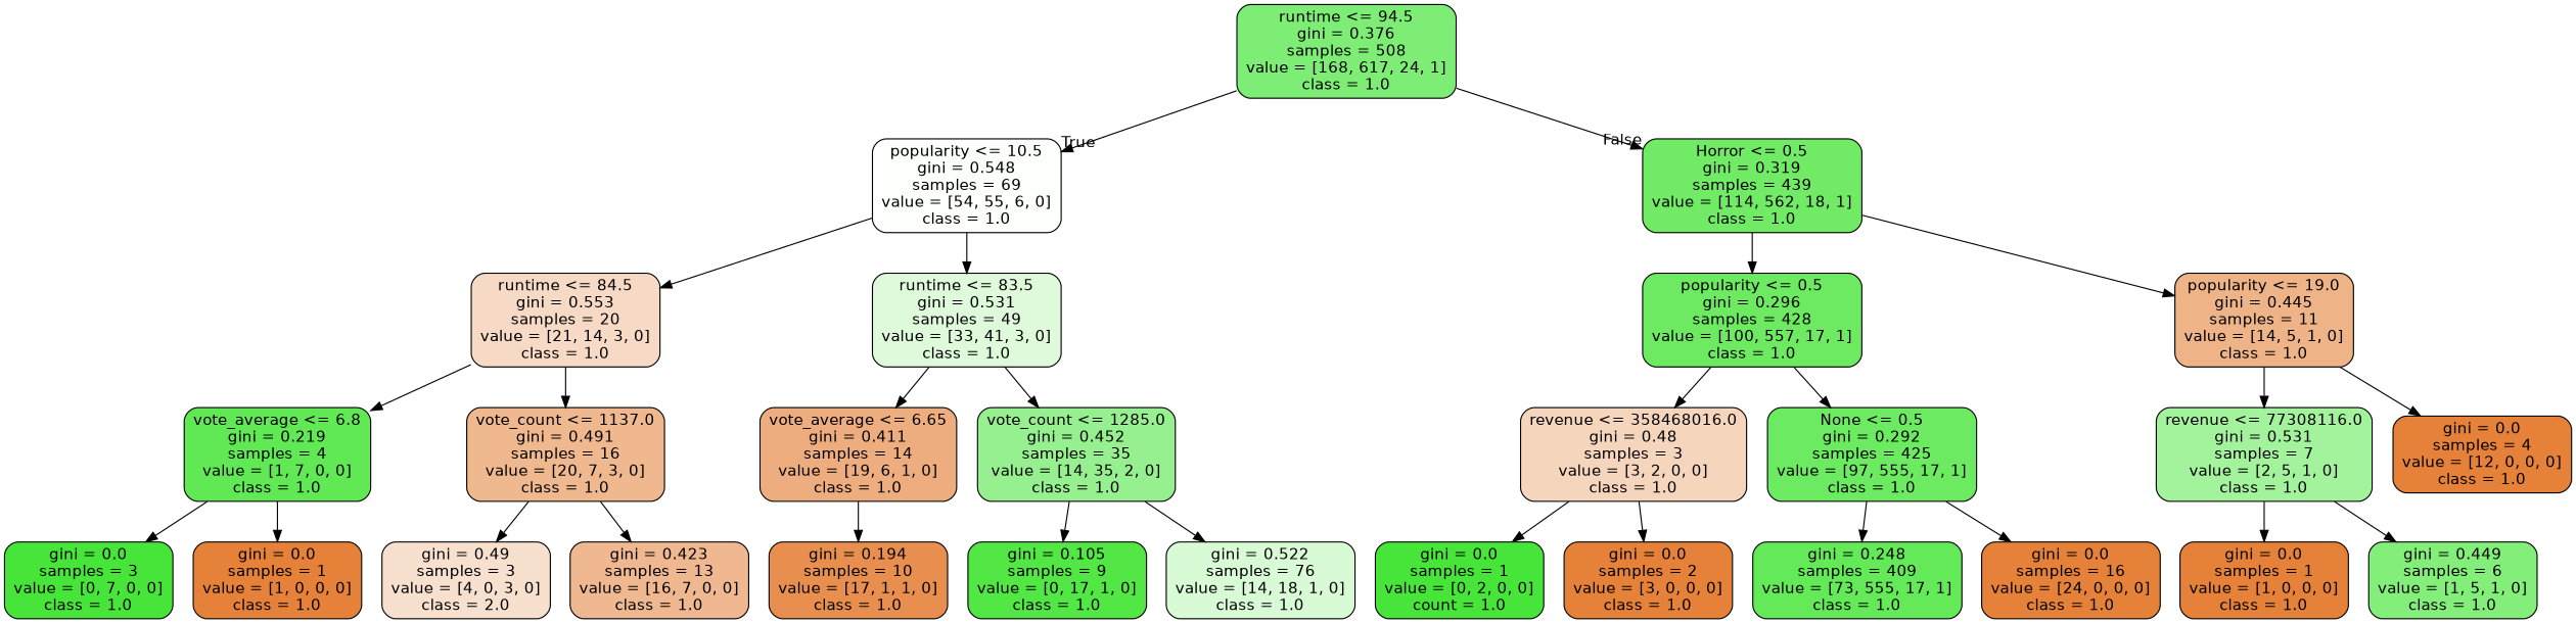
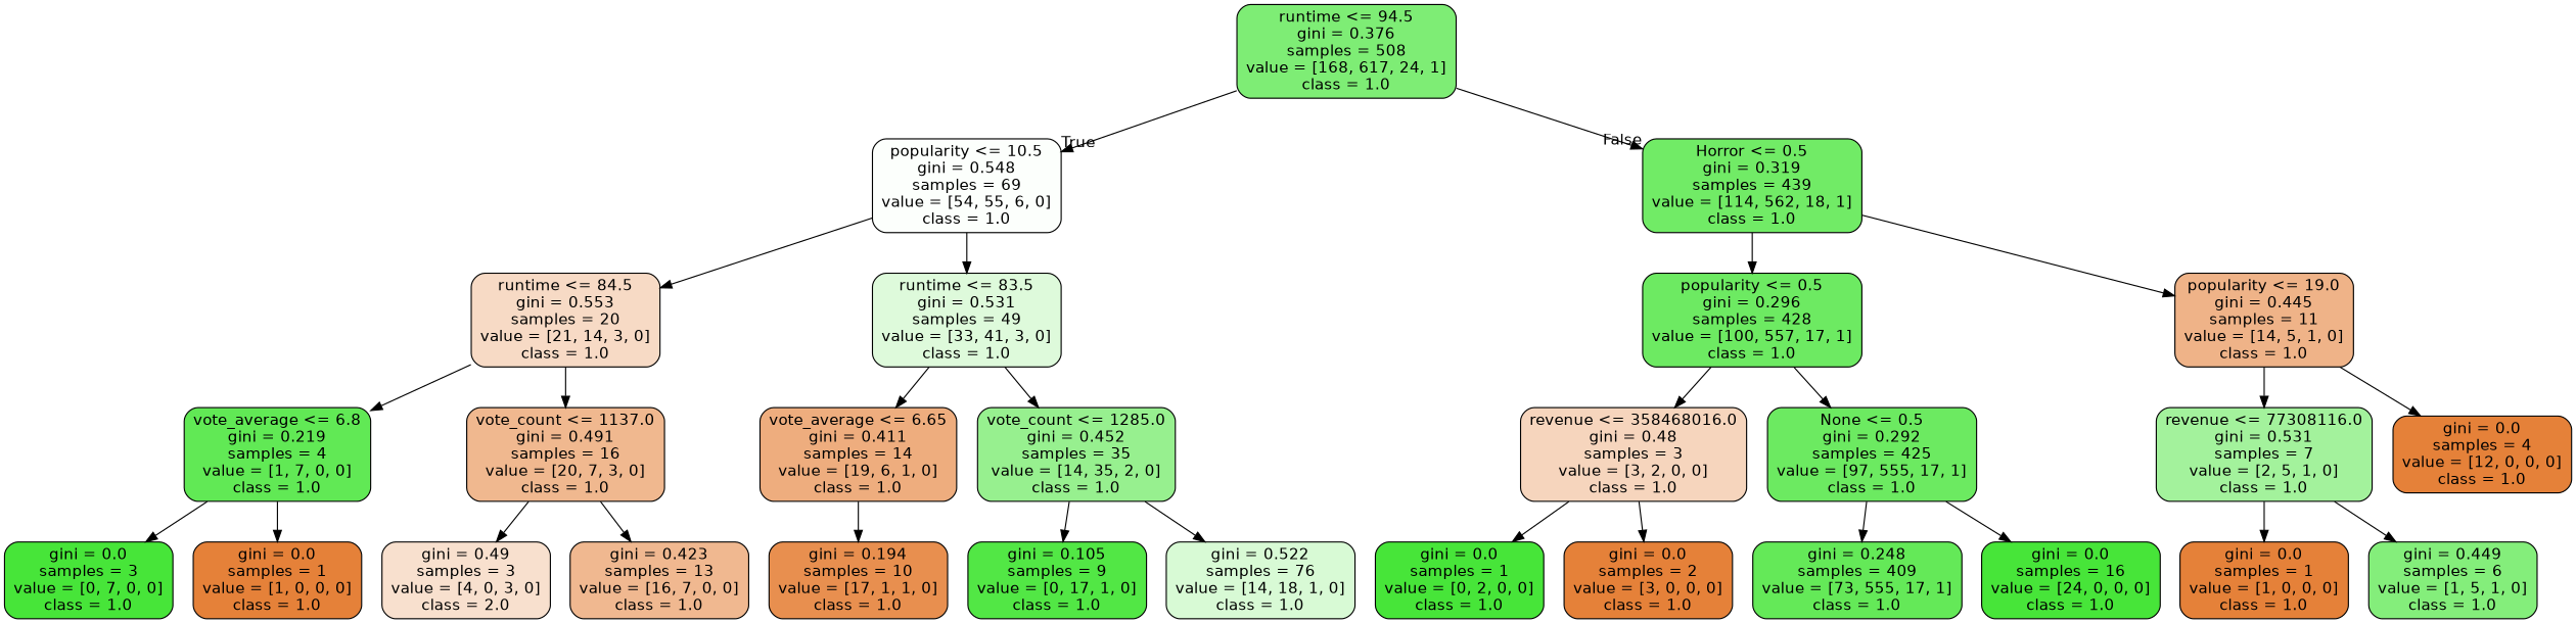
  digraph {
    node [color=black fillcolor="#e58139" fontname=helvetica shape=box style="filled, rounded"]
    edge [fontname=helvetica]
    n1 [fillcolor="#7eed75" label="runtime <= 94.5\ngini = 0.376\nsamples = 508\nvalue = [168, 617, 24, 1]\nclass = 1.0"]
    n2 [fillcolor="#fcfffc" label="popularity <= 10.5\ngini = 0.548\nsamples = 69\nvalue = [54, 55, 6, 0]\nclass = 1.0"]
    n3 [fillcolor="#71eb66" label="Horror <= 0.5\ngini = 0.319\nsamples = 439\nvalue = [114, 562, 18, 1]\nclass = 1.0"]
    n4 [fillcolor="#f7dac5" label="runtime <= 84.5\ngini = 0.553\nsamples = 20\nvalue = [21, 14, 3, 0]\nclass = 1.0"]
    n5 [fillcolor="#defadb" label="runtime <= 83.5\ngini = 0.531\nsamples = 49\nvalue = [33, 41, 3, 0]\nclass = 1.0"]
    n6 [fillcolor="#6dea62" label="popularity <= 0.5\ngini = 0.296\nsamples = 428\nvalue = [100, 557, 17, 1]\nclass = 1.0"]
    n7 [fillcolor="#efb388" label="popularity <= 19.0\ngini = 0.445\nsamples = 11\nvalue = [14, 5, 1, 0]\nclass = 1.0"]
    n8 [fillcolor="#61e955" label="vote_average <= 6.8\ngini = 0.219\nsamples = 4\nvalue = [1, 7, 0, 0]\nclass = 1.0"]
    n9 [fillcolor="#f0b88f" label="vote_count <= 1137.0\ngini = 0.491\nsamples = 16\nvalue = [20, 7, 3, 0]\nclass = 1.0"]
    n10 [fillcolor="#eead7e" label="vote_average <= 6.65\ngini = 0.411\nsamples = 14\nvalue = [19, 6, 1, 0]\nclass = 1.0"]
    n11 [fillcolor="#97f08f" label="vote_count <= 1285.0\ngini = 0.452\nsamples = 35\nvalue = [14, 35, 2, 0]\nclass = 1.0"]
    n12 [fillcolor="#47e539" label="gini = 0.0\nsamples = 3\nvalue = [0, 7, 0, 0]\nclass = 1.0"]
    n13 [label="gini = 0.0\nsamples = 1\nvalue = [1, 0, 0, 0]\nclass = 1.0"]
    n14 [fillcolor="#f8e0ce" label="gini = 0.49\nsamples = 3\nvalue = [4, 0, 3, 0]\nclass = 2.0"]
    n15 [fillcolor="#f0b890" label="gini = 0.423\nsamples = 13\nvalue = [16, 7, 0, 0]\nclass = 1.0"]
    n16 [fillcolor="#e88f4f" label="gini = 0.194\nsamples = 10\nvalue = [17, 1, 1, 0]\nclass = 1.0"]
    n17 [fillcolor="#52e745" label="gini = 0.105\nsamples = 9\nvalue = [0, 17, 1, 0]\nclass = 1.0"]
    n18 [fillcolor="#d8fad5" label="gini = 0.522\nsamples = 76\nvalue = [14, 18, 1, 0]\nclass = 1.0"]
    n19 [fillcolor="#f6d5bd" label="revenue <= 358468016.0\ngini = 0.48\nsamples = 3\nvalue = [3, 2, 0, 0]\nclass = 1.0"]
    n20 [fillcolor="#6cea61" label="None <= 0.5\ngini = 0.292\nsamples = 425\nvalue = [97, 555, 17, 1]\nclass = 1.0"]
    n21 [fillcolor="#a3f29c" label="revenue <= 77308116.0\ngini = 0.531\nsamples = 7\nvalue = [2, 5, 1, 0]\nclass = 1.0"]
    n22 [label="gini = 0.0\nsamples = 4\nvalue = [12, 0, 0, 0]\nclass = 1.0"]
-   n23 [fillcolor="#47e539" label="gini = 0.0\nsamples = 1\nvalue = [0, 2, 0, 0]\ncount = 1.0"]
+   n23 [fillcolor="#47e539" label="gini = 0.0\nsamples = 1\nvalue = [0, 2, 0, 0]\nclass = 1.0"]
    n24 [label="gini = 0.0\nsamples = 2\nvalue = [3, 0, 0, 0]\nclass = 1.0"]
    n25 [fillcolor="#64e958" label="gini = 0.248\nsamples = 409\nvalue = [73, 555, 17, 1]\nclass = 1.0"]
-   n26 [label="gini = 0.0\nsamples = 16\nvalue = [24, 0, 0, 0]\nclass = 1.0"]
+   n26 [fillcolor="#47e539" label="gini = 0.0\nsamples = 16\nvalue = [24, 0, 0, 0]\nclass = 1.0"]
    n27 [label="gini = 0.0\nsamples = 1\nvalue = [1, 0, 0, 0]\nclass = 1.0"]
    n28 [fillcolor="#84ee7b" label="gini = 0.449\nsamples = 6\nvalue = [1, 5, 1, 0]\nclass = 1.0"]
    n1 -> n2 [headlabel=True labelangle=45 labeldistance=2.5]
    n1 -> n3 [headlabel=False labelangle=-45 labeldistance=2.5]
    n2 -> n4
    n2 -> n5
    n3 -> n6
    n3 -> n7
    n4 -> n8
    n4 -> n9
    n5 -> n10
    n5 -> n11
    n6 -> n19
    n6 -> n20
    n7 -> n21
    n7 -> n22
    n8 -> n12
    n8 -> n13
    n9 -> n14
    n9 -> n15
    n10 -> n16
    n11 -> n17
    n11 -> n18
    n19 -> n23
    n19 -> n24
    n20 -> n25
    n20 -> n26
    n21 -> n27
    n21 -> n28
  }
